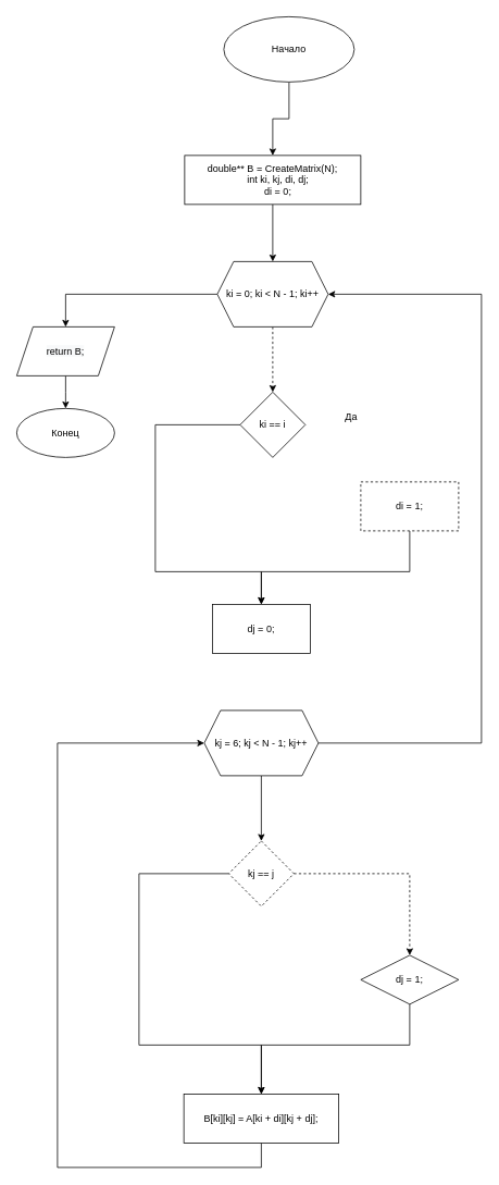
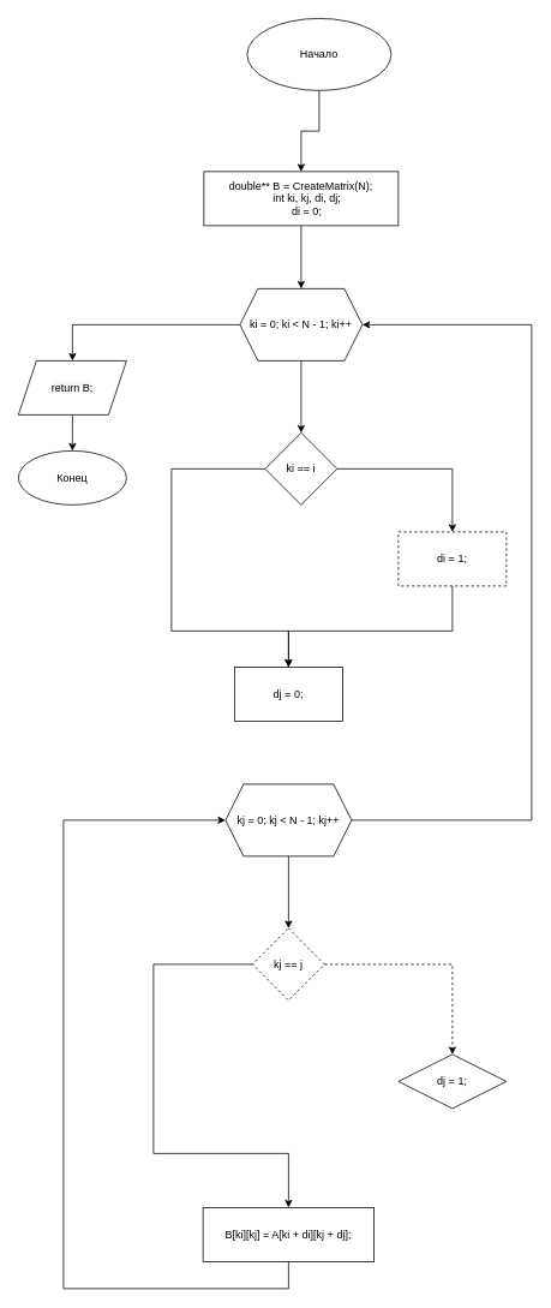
  <mxCell id="0" />
  <mxCell id="1" parent="0" />
  <mxCell id="2" value="" style="edgeStyle=orthogonalEdgeStyle;rounded=0;orthogonalLoop=1;jettySize=auto;html=1;" parent="1" source="3" target="5" edge="1"><mxGeometry relative="1" as="geometry" /></mxCell>
  <mxCell id="3" value="Начало" style="ellipse;whiteSpace=wrap;html=1;" parent="1" vertex="1"><mxGeometry x="274" y="20" width="160" height="80" as="geometry" /></mxCell>
  <mxCell id="4" value="" style="edgeStyle=orthogonalEdgeStyle;rounded=0;orthogonalLoop=1;jettySize=auto;html=1;" parent="1" source="5" target="8" edge="1"><mxGeometry relative="1" as="geometry" /></mxCell>
  <mxCell id="5" value="double** B = CreateMatrix(N);&#10;    int ki, kj, di, dj;&#10;    di = 0;" style="whiteSpace=wrap;html=1;" parent="1" vertex="1"><mxGeometry x="226" y="190" width="216" height="60" as="geometry" /></mxCell>
- <mxCell id="6" value="" style="edgeStyle=orthogonalEdgeStyle;rounded=0;orthogonalLoop=1;jettySize=auto;html=1;dashed=1;" parent="1" source="8" target="11" edge="1"><mxGeometry relative="1" as="geometry" /></mxCell>
+ <mxCell id="6" value="" style="edgeStyle=orthogonalEdgeStyle;rounded=0;orthogonalLoop=1;jettySize=auto;html=1;" parent="1" source="8" target="11" edge="1"><mxGeometry relative="1" as="geometry" /></mxCell>
  <mxCell id="7" value="" style="edgeStyle=orthogonalEdgeStyle;rounded=0;orthogonalLoop=1;jettySize=auto;html=1;entryX=0.5;entryY=0;entryDx=0;entryDy=0;" parent="1" source="8" target="28" edge="1"><mxGeometry relative="1" as="geometry"><mxPoint x="178" y="360" as="targetPoint" /><Array as="points"><mxPoint x="80" y="360" /></Array></mxGeometry></mxCell>
  <mxCell id="8" value="ki = 0; ki &lt; N - 1; ki++" style="shape=hexagon;perimeter=hexagonPerimeter2;whiteSpace=wrap;html=1;fixedSize=1;" parent="1" vertex="1"><mxGeometry x="266" y="320" width="136" height="80" as="geometry" /></mxCell>
+ <mxCell id="9" value="" style="edgeStyle=orthogonalEdgeStyle;rounded=0;orthogonalLoop=1;jettySize=auto;html=1;" parent="1" source="11" target="13" edge="1"><mxGeometry relative="1" as="geometry" /></mxCell>
  <mxCell id="10" style="edgeStyle=orthogonalEdgeStyle;rounded=0;orthogonalLoop=1;jettySize=auto;html=1;" parent="1" source="11" edge="1"><mxGeometry relative="1" as="geometry"><mxPoint x="320" y="740" as="targetPoint" /><Array as="points"><mxPoint x="190" y="520" /><mxPoint x="190" y="700" /></Array></mxGeometry></mxCell>
  <mxCell id="11" value="ki == i" style="rhombus;whiteSpace=wrap;html=1;" parent="1" vertex="1"><mxGeometry x="294" y="480" width="80" height="80" as="geometry" /></mxCell>
  <mxCell id="12" style="edgeStyle=orthogonalEdgeStyle;rounded=0;orthogonalLoop=1;jettySize=auto;html=1;" parent="1" source="13" edge="1"><mxGeometry relative="1" as="geometry"><mxPoint x="320" y="740" as="targetPoint" /><Array as="points"><mxPoint x="502" y="700" /><mxPoint x="320" y="700" /></Array></mxGeometry></mxCell>
  <mxCell id="13" value="di = 1;" style="whiteSpace=wrap;html=1;dashed=1;" parent="1" vertex="1"><mxGeometry x="442" y="590" width="120" height="60" as="geometry" /></mxCell>
  <mxCell id="14" value="dj = 0;" style="rounded=0;whiteSpace=wrap;html=1;" parent="1" vertex="1"><mxGeometry x="260" y="740" width="120" height="60" as="geometry" /></mxCell>
- <mxCell id="15" value="Да" style="text;html=1;align=center;verticalAlign=middle;resizable=0;points=[];autosize=1;strokeColor=none;fillColor=none;" parent="1" vertex="1"><mxGeometry x="415" y="500" width="30" height="20" as="geometry" /></mxCell>
  <mxCell id="16" value="" style="edgeStyle=orthogonalEdgeStyle;rounded=0;orthogonalLoop=1;jettySize=auto;html=1;" parent="1" source="18" target="21" edge="1"><mxGeometry relative="1" as="geometry" /></mxCell>
  <mxCell id="17" style="edgeStyle=orthogonalEdgeStyle;rounded=0;orthogonalLoop=1;jettySize=auto;html=1;entryX=1;entryY=0.5;entryDx=0;entryDy=0;" parent="1" source="18" target="8" edge="1"><mxGeometry relative="1" as="geometry"><mxPoint x="590" y="360" as="targetPoint" /><Array as="points"><mxPoint x="590" y="910" /><mxPoint x="590" y="360" /></Array></mxGeometry></mxCell>
- <mxCell id="18" value="kj = 6; kj &lt; N - 1; kj++" style="shape=hexagon;perimeter=hexagonPerimeter2;whiteSpace=wrap;html=1;fixedSize=1;rounded=0;" parent="1" vertex="1"><mxGeometry x="250" y="870" width="140" height="80" as="geometry" /></mxCell>
+ <mxCell id="18" value="kj = 0; kj &lt; N - 1; kj++" style="shape=hexagon;perimeter=hexagonPerimeter2;whiteSpace=wrap;html=1;fixedSize=1;rounded=0;" parent="1" vertex="1"><mxGeometry x="250" y="870" width="140" height="80" as="geometry" /></mxCell>
  <mxCell id="19" value="" style="edgeStyle=orthogonalEdgeStyle;rounded=0;orthogonalLoop=1;jettySize=auto;html=1;dashed=1;" parent="1" source="21" target="23" edge="1"><mxGeometry relative="1" as="geometry" /></mxCell>
  <mxCell id="20" style="edgeStyle=orthogonalEdgeStyle;rounded=0;orthogonalLoop=1;jettySize=auto;html=1;exitX=0;exitY=0.5;exitDx=0;exitDy=0;" parent="1" source="21" edge="1"><mxGeometry relative="1" as="geometry"><mxPoint x="320" y="1340" as="targetPoint" /><Array as="points"><mxPoint x="170" y="1070" /><mxPoint x="170" y="1280" /></Array></mxGeometry></mxCell>
  <mxCell id="21" value="kj == j" style="rhombus;whiteSpace=wrap;html=1;rounded=0;dashed=1;" parent="1" vertex="1"><mxGeometry x="280" y="1030" width="80" height="80" as="geometry" /></mxCell>
- <mxCell id="22" value="" style="edgeStyle=orthogonalEdgeStyle;rounded=0;orthogonalLoop=1;jettySize=auto;html=1;" parent="1" source="23" target="25" edge="1"><mxGeometry relative="1" as="geometry"><Array as="points"><mxPoint x="502" y="1280" /><mxPoint x="320" y="1280" /></Array></mxGeometry></mxCell>
  <mxCell id="23" value="dj = 1;" style="rhombus;whiteSpace=wrap;html=1;" parent="1" vertex="1"><mxGeometry x="442" y="1170" width="120" height="60" as="geometry" /></mxCell>
  <mxCell id="24" style="edgeStyle=orthogonalEdgeStyle;rounded=0;orthogonalLoop=1;jettySize=auto;html=1;entryX=0;entryY=0.5;entryDx=0;entryDy=0;" parent="1" source="25" target="18" edge="1"><mxGeometry relative="1" as="geometry"><mxPoint x="70" y="900" as="targetPoint" /><Array as="points"><mxPoint x="320" y="1430" /><mxPoint x="70" y="1430" /><mxPoint x="70" y="910" /></Array></mxGeometry></mxCell>
  <mxCell id="25" value="B[ki][kj] = A[ki + di][kj + dj];" style="whiteSpace=wrap;html=1;rounded=0;" parent="1" vertex="1"><mxGeometry x="225" y="1340" width="190" height="60" as="geometry" /></mxCell>
  <mxCell id="26" value="Конец" style="ellipse;whiteSpace=wrap;html=1;" parent="1" vertex="1"><mxGeometry x="20" y="500" width="120" height="60" as="geometry" /></mxCell>
  <mxCell id="27" style="edgeStyle=orthogonalEdgeStyle;rounded=0;orthogonalLoop=1;jettySize=auto;html=1;exitX=0.5;exitY=1;exitDx=0;exitDy=0;" edge="1" parent="1" source="28"><mxGeometry relative="1" as="geometry"><mxPoint x="80" y="500" as="targetPoint" /></mxGeometry></mxCell>
  <mxCell id="28" value="&#10;&#10;&lt;span style=&quot;color: rgb(0, 0, 0); font-family: helvetica; font-size: 12px; font-style: normal; font-weight: 400; letter-spacing: normal; text-align: center; text-indent: 0px; text-transform: none; word-spacing: 0px; background-color: rgb(248, 249, 250); display: inline; float: none;&quot;&gt;return B;&lt;/span&gt;&#10;&#10;" style="shape=parallelogram;perimeter=parallelogramPerimeter;whiteSpace=wrap;html=1;fixedSize=1;" parent="1" vertex="1"><mxGeometry x="20" y="400" width="120" height="60" as="geometry" /></mxCell>
